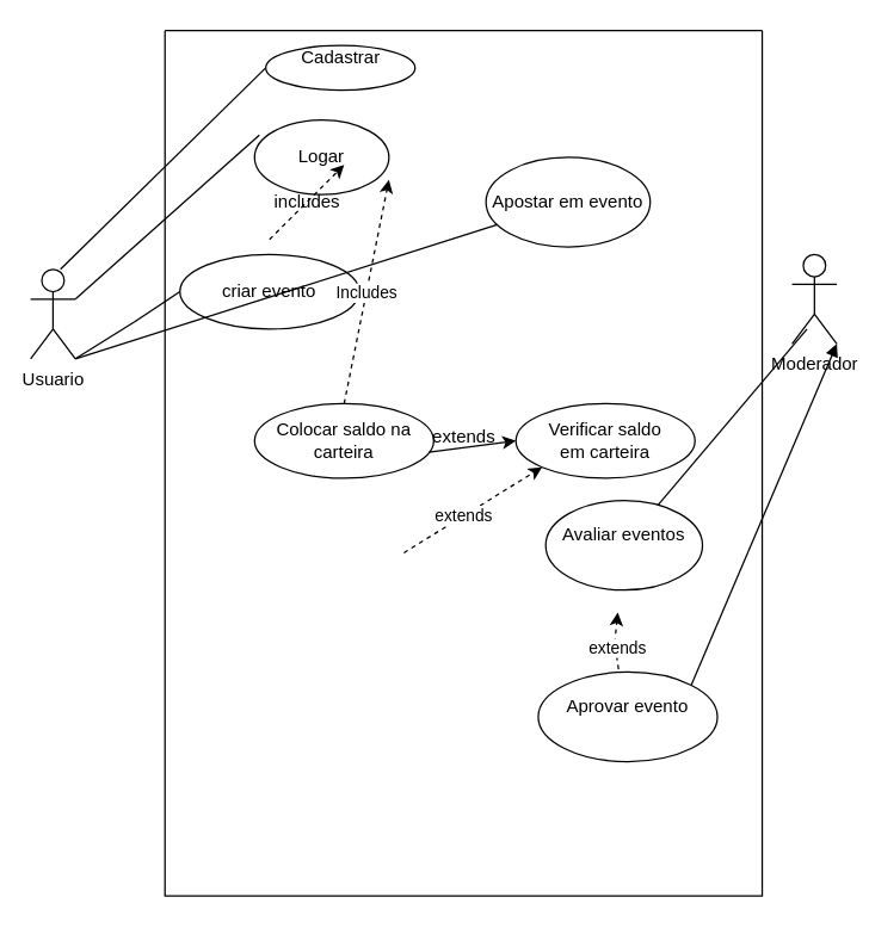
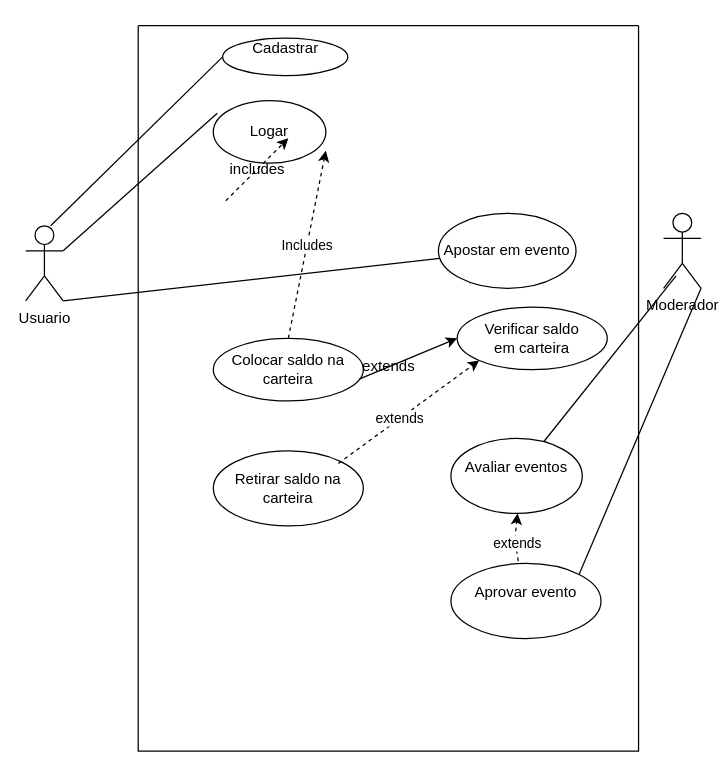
  <mxCell id="0" />
  <mxCell id="1" parent="0" />
  <mxCell id="2" value="Usuario" style="shape=umlActor;verticalLabelPosition=bottom;verticalAlign=top;html=1;outlineConnect=0;" vertex="1" parent="1"><mxGeometry x="20" y="180" width="30" height="60" as="geometry" /></mxCell>
  <mxCell id="3" value="Logar" style="ellipse;whiteSpace=wrap;html=1;" vertex="1" parent="1"><mxGeometry x="170" y="80" width="90" height="50" as="geometry" /></mxCell>
  <mxCell id="4" value="Moderador" style="shape=umlActor;verticalLabelPosition=bottom;verticalAlign=top;html=1;outlineConnect=0;" vertex="1" parent="1"><mxGeometry x="530" y="170" width="30" height="60" as="geometry" /></mxCell>
- <mxCell id="5" value="criar evento" style="ellipse;whiteSpace=wrap;html=1;" vertex="1" parent="1"><mxGeometry x="120" y="170" width="120" height="50" as="geometry" /></mxCell>
- <mxCell id="6" value="Apostar em evento" style="ellipse;whiteSpace=wrap;html=1;" vertex="1" parent="1"><mxGeometry x="325" y="105" width="110" height="60" as="geometry" /></mxCell>
- <mxCell id="7" value="Verificar saldo&lt;div&gt;em carteira&lt;/div&gt;" style="ellipse;whiteSpace=wrap;html=1;" vertex="1" parent="1"><mxGeometry x="345" y="270" width="120" height="50" as="geometry" /></mxCell>
+ <mxCell id="6" value="Apostar em evento" style="ellipse;whiteSpace=wrap;html=1;" vertex="1" parent="1"><mxGeometry x="350" y="170" width="110" height="60" as="geometry" /></mxCell>
+ <mxCell id="7" value="Verificar saldo&lt;div&gt;em carteira&lt;/div&gt;" style="ellipse;whiteSpace=wrap;html=1;" vertex="1" parent="1"><mxGeometry x="365" y="245" width="120" height="50" as="geometry" /></mxCell>
  <mxCell id="8" value="Colocar saldo na carteira" style="ellipse;whiteSpace=wrap;html=1;" vertex="1" parent="1"><mxGeometry x="170" y="270" width="120" height="50" as="geometry" /></mxCell>
  <mxCell id="9" value="" style="endArrow=classic;html=1;rounded=0;entryX=0.317;entryY=0.22;entryDx=0;entryDy=0;entryPerimeter=0;exitX=0.5;exitY=0;exitDx=0;exitDy=0;dashed=1;" edge="1" parent="1" source="8"><mxGeometry relative="1" as="geometry"><mxPoint x="230" y="259" as="sourcePoint" /><mxPoint x="260" y="120" as="targetPoint" /></mxGeometry></mxCell>
  <mxCell id="10" value="Includes" style="edgeLabel;resizable=0;html=1;;align=center;verticalAlign=middle;" connectable="0" vertex="1" parent="9"><mxGeometry relative="1" as="geometry" /></mxCell>
  <mxCell id="11" value="" style="swimlane;startSize=0;" vertex="1" parent="1"><mxGeometry x="110" y="20" width="400" height="580" as="geometry" /></mxCell>
  <mxCell id="12" value="Cadastrar&lt;div&gt;&lt;br&gt;&lt;/div&gt;" style="ellipse;whiteSpace=wrap;html=1;" vertex="1" parent="11"><mxGeometry x="67.5" y="10" width="100" height="30" as="geometry" /></mxCell>
- <mxCell id="13" value="Avaliar eventos&lt;div&gt;&lt;br&gt;&lt;/div&gt;" style="ellipse;whiteSpace=wrap;html=1;" vertex="1" parent="11"><mxGeometry x="255" y="315" width="105" height="60" as="geometry" /></mxCell>
+ <mxCell id="13" value="Avaliar eventos&lt;div&gt;&lt;br&gt;&lt;/div&gt;" style="ellipse;whiteSpace=wrap;html=1;" vertex="1" parent="11"><mxGeometry x="250" y="330" width="105" height="60" as="geometry" /></mxCell>
  <mxCell id="14" value="" style="endArrow=none;html=1;rounded=0;entryX=0.008;entryY=0.149;entryDx=0;entryDy=0;entryPerimeter=0;exitX=1;exitY=0.333;exitDx=0;exitDy=0;exitPerimeter=0;" edge="1" parent="11" source="2"><mxGeometry width="50" height="50" relative="1" as="geometry"><mxPoint y="153.58" as="sourcePoint" /><mxPoint x="63.2" y="70.0" as="targetPoint" /></mxGeometry></mxCell>
  <mxCell id="15" value="Aprovar evento&lt;div&gt;&lt;br&gt;&lt;/div&gt;" style="ellipse;whiteSpace=wrap;html=1;" vertex="1" parent="11"><mxGeometry x="250" y="430" width="120" height="60" as="geometry" /></mxCell>
  <mxCell id="16" value="" style="endArrow=classic;html=1;rounded=0;exitX=0.417;exitY=-0.033;exitDx=0;exitDy=0;exitPerimeter=0;dashed=1;" edge="1" parent="11"><mxGeometry width="50" height="50" relative="1" as="geometry"><mxPoint x="303.77" y="428.07" as="sourcePoint" /><mxPoint x="303.235" y="390.001" as="targetPoint" /><Array as="points"><mxPoint x="301.23" y="410.05" /></Array></mxGeometry></mxCell>
  <mxCell id="17" value="extends" style="edgeLabel;html=1;align=center;verticalAlign=middle;resizable=0;points=[];" vertex="1" connectable="0" parent="16"><mxGeometry x="-0.214" y="-1" relative="1" as="geometry"><mxPoint as="offset" /></mxGeometry></mxCell>
  <mxCell id="18" value="" style="endArrow=classic;html=1;rounded=0;dashed=1;" edge="1" parent="11"><mxGeometry width="50" height="50" relative="1" as="geometry"><mxPoint x="70" y="140" as="sourcePoint" /><mxPoint x="120" y="90" as="targetPoint" /></mxGeometry></mxCell>
  <mxCell id="19" value="includes" style="text;html=1;align=center;verticalAlign=middle;resizable=0;points=[];autosize=1;strokeColor=none;fillColor=none;" vertex="1" parent="11"><mxGeometry x="60" y="100" width="70" height="30" as="geometry" /></mxCell>
+ <mxCell id="20" value="Retirar saldo na carteira" style="ellipse;whiteSpace=wrap;html=1;" vertex="1" parent="11"><mxGeometry x="60" y="340" width="120" height="60" as="geometry" /></mxCell>
  <mxCell id="21" value="" style="endArrow=classic;html=1;rounded=0;entryX=0;entryY=1;entryDx=0;entryDy=0;dashed=1;" edge="1" parent="11" target="7"><mxGeometry width="50" height="50" relative="1" as="geometry"><mxPoint x="160" y="350" as="sourcePoint" /><mxPoint x="210" y="300" as="targetPoint" /></mxGeometry></mxCell>
  <mxCell id="22" value="extends" style="edgeLabel;html=1;align=center;verticalAlign=middle;resizable=0;points=[];" vertex="1" connectable="0" parent="21"><mxGeometry x="-0.138" relative="1" as="geometry"><mxPoint y="-1" as="offset" /></mxGeometry></mxCell>
- <mxCell id="23" value="" style="endArrow=none;html=1;rounded=0;exitX=1;exitY=1;exitDx=0;exitDy=0;exitPerimeter=0;entryX=0;entryY=0.5;entryDx=0;entryDy=0;" edge="1" parent="1" source="2" target="5"><mxGeometry width="50" height="50" relative="1" as="geometry"><mxPoint x="60" y="240" as="sourcePoint" /><mxPoint x="120" y="185" as="targetPoint" /><Array as="points"><mxPoint x="90" y="215" /></Array></mxGeometry></mxCell>
  <mxCell id="24" value="" style="endArrow=none;html=1;rounded=0;entryX=0;entryY=0.5;entryDx=0;entryDy=0;" edge="1" parent="1" target="12"><mxGeometry width="50" height="50" relative="1" as="geometry"><mxPoint x="40" y="180" as="sourcePoint" /><mxPoint x="80" y="120" as="targetPoint" /></mxGeometry></mxCell>
  <mxCell id="25" value="" style="endArrow=none;html=1;rounded=0;" edge="1" parent="1" source="13"><mxGeometry width="50" height="50" relative="1" as="geometry"><mxPoint x="490" y="270" as="sourcePoint" /><mxPoint x="540" y="220" as="targetPoint" /></mxGeometry></mxCell>
- <mxCell id="26" value="" style="endArrow=block;html=1;rounded=0;entryX=1;entryY=1;entryDx=0;entryDy=0;entryPerimeter=0;exitX=1;exitY=0;exitDx=0;exitDy=0;" edge="1" parent="1" source="15" target="4"><mxGeometry width="50" height="50" relative="1" as="geometry"><mxPoint x="510" y="290" as="sourcePoint" /><mxPoint x="560" y="240" as="targetPoint" /></mxGeometry></mxCell>
+ <mxCell id="26" value="" style="endArrow=none;html=1;rounded=0;entryX=1;entryY=1;entryDx=0;entryDy=0;entryPerimeter=0;exitX=1;exitY=0;exitDx=0;exitDy=0;" edge="1" parent="1" source="15" target="4"><mxGeometry width="50" height="50" relative="1" as="geometry"><mxPoint x="510" y="290" as="sourcePoint" /><mxPoint x="560" y="240" as="targetPoint" /></mxGeometry></mxCell>
  <mxCell id="27" value="" style="endArrow=none;html=1;rounded=0;" edge="1" parent="1" target="6"><mxGeometry width="50" height="50" relative="1" as="geometry"><mxPoint x="50" y="240" as="sourcePoint" /><mxPoint x="100" y="200" as="targetPoint" /></mxGeometry></mxCell>
  <mxCell id="28" value="" style="endArrow=classic;html=1;rounded=0;exitX=0.972;exitY=0.653;exitDx=0;exitDy=0;exitPerimeter=0;entryX=0;entryY=0.5;entryDx=0;entryDy=0;dashed=0;" edge="1" parent="1" source="8" target="7"><mxGeometry width="50" height="50" relative="1" as="geometry"><mxPoint x="290" y="330" as="sourcePoint" /><mxPoint x="340" y="280" as="targetPoint" /></mxGeometry></mxCell>
  <mxCell id="29" value="extends" style="text;html=1;align=center;verticalAlign=middle;resizable=0;points=[];autosize=1;strokeColor=none;fillColor=none;" vertex="1" parent="1"><mxGeometry x="275" y="278" width="70" height="30" as="geometry" /></mxCell>
